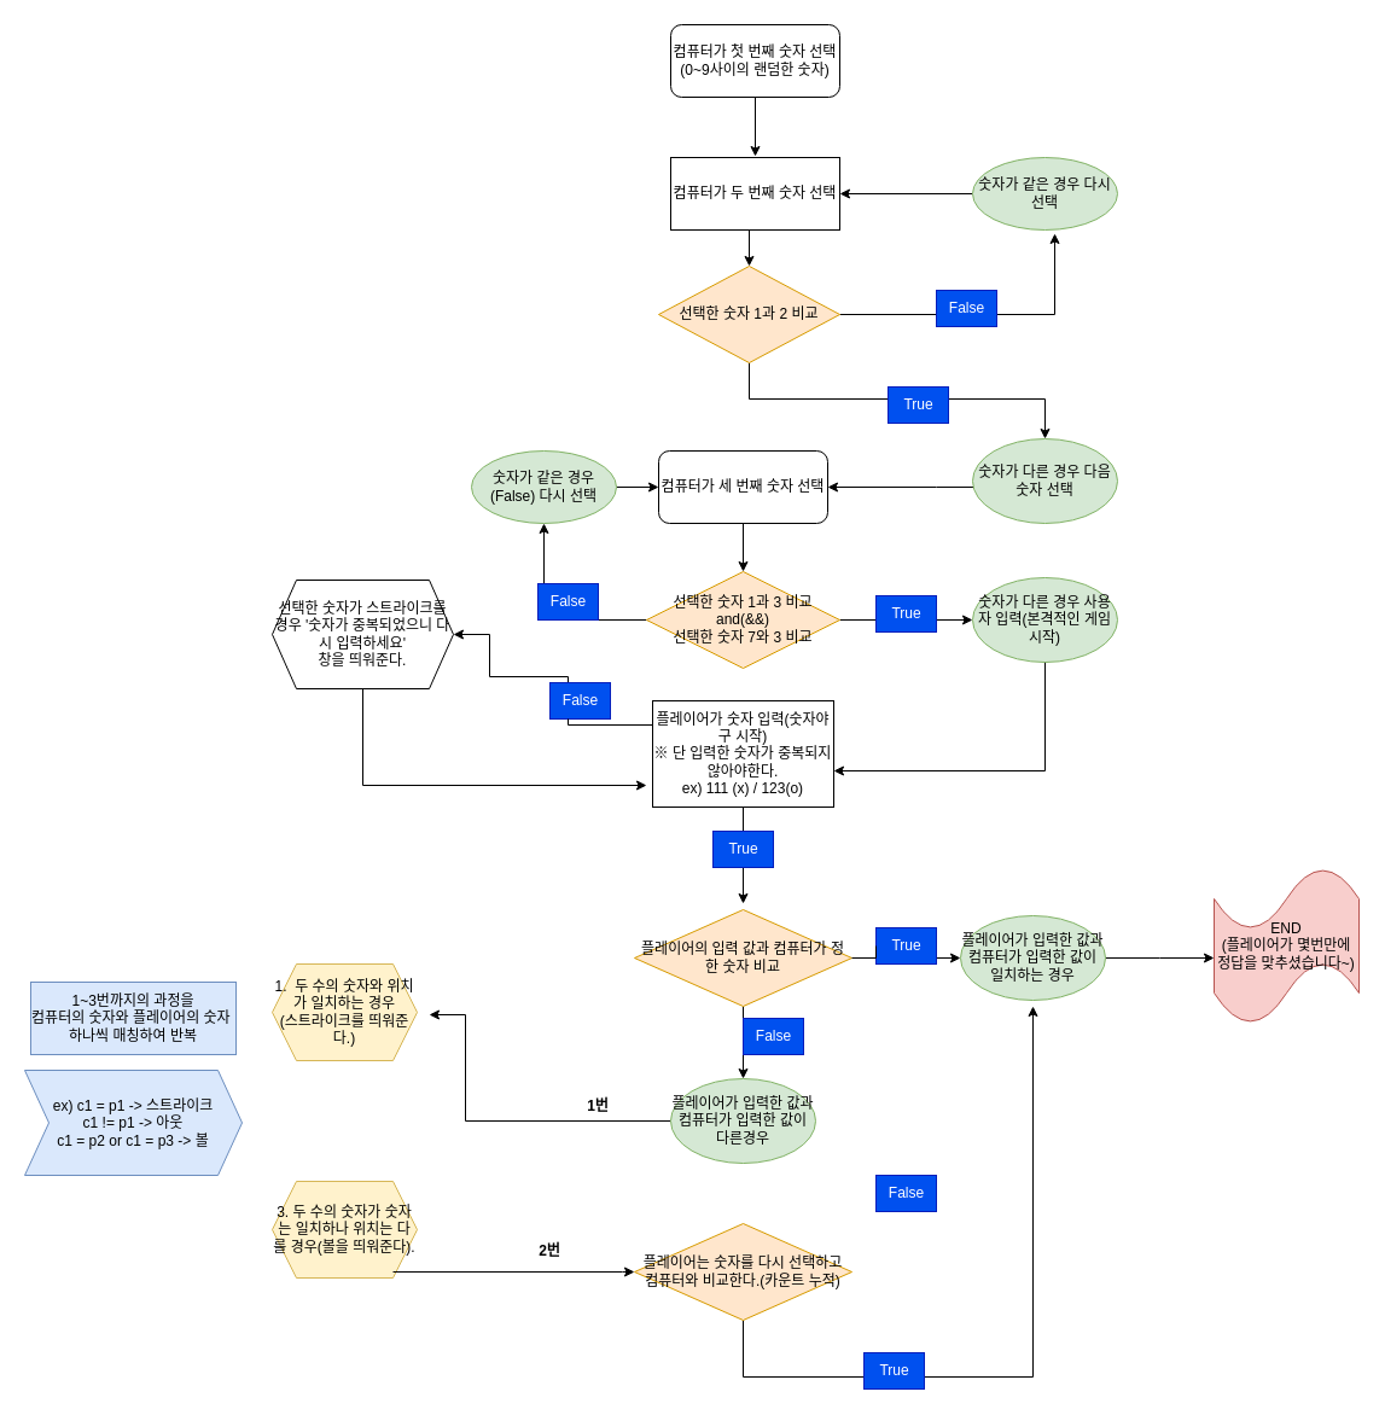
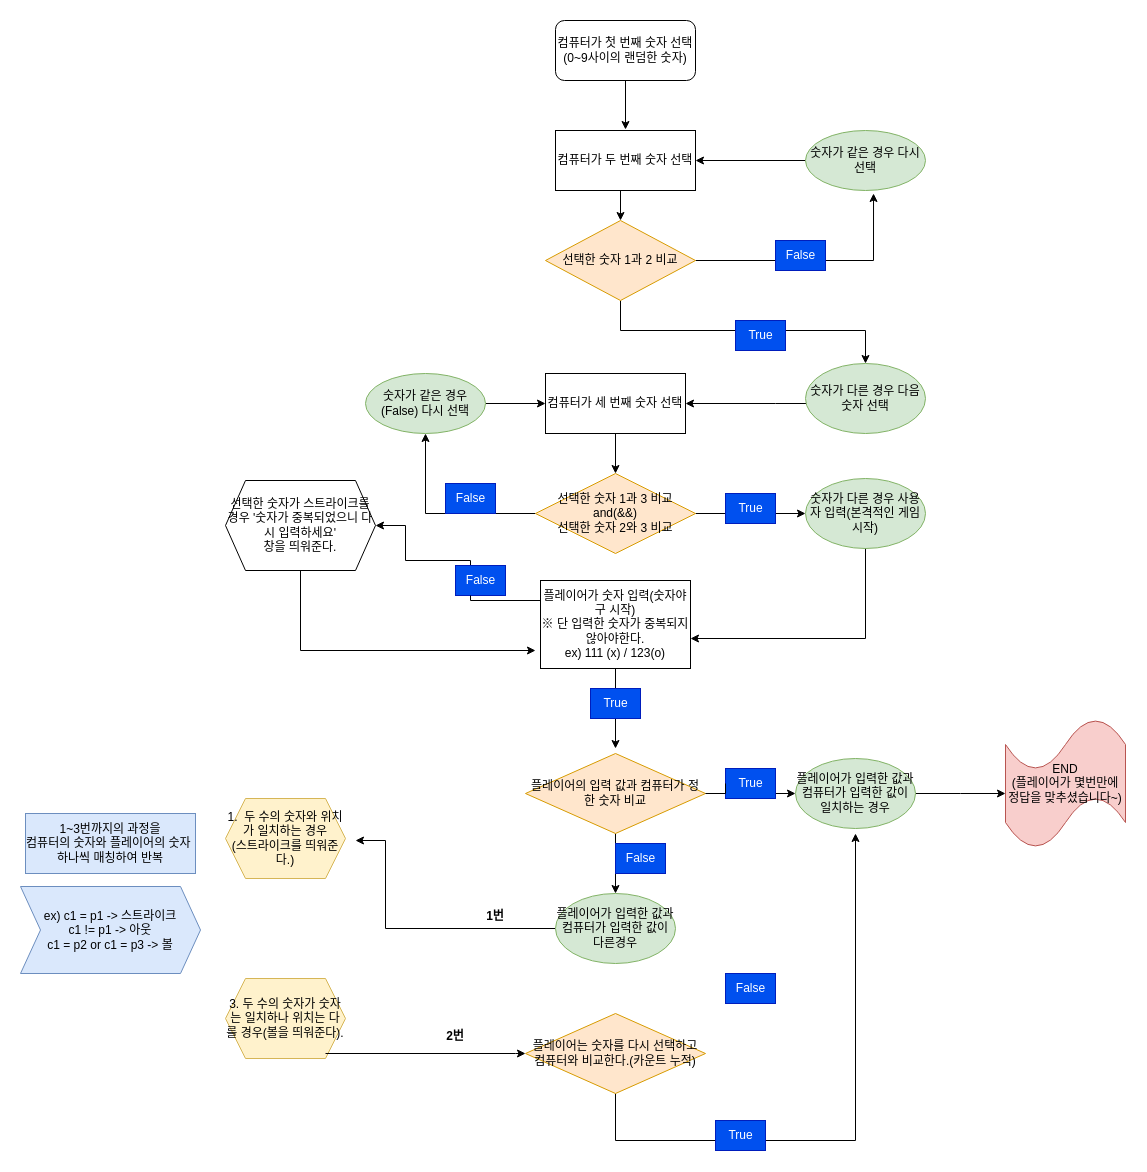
  <mxCell id="0" />
  <mxCell id="1" parent="0" />
  <mxCell id="2" value="" style="edgeStyle=orthogonalEdgeStyle;rounded=0;orthogonalLoop=1;jettySize=auto;html=1;exitX=0.5;exitY=1;exitDx=0;exitDy=0;" edge="1" parent="1" source="3"><mxGeometry relative="1" as="geometry"><mxPoint x="625" y="89" as="sourcePoint" /><mxPoint x="625" y="129" as="targetPoint" /></mxGeometry></mxCell>
  <mxCell id="3" value="컴퓨터가 첫 번째 숫자 선택(0~9사이의 랜덤한 숫자)" style="whiteSpace=wrap;html=1;rounded=1;" vertex="1" parent="1"><mxGeometry x="555" y="20" width="140" height="60" as="geometry" /></mxCell>
  <mxCell id="4" value="" style="edgeStyle=orthogonalEdgeStyle;rounded=0;orthogonalLoop=1;jettySize=auto;html=1;" edge="1" parent="1"><mxGeometry relative="1" as="geometry"><mxPoint x="625" y="190" as="sourcePoint" /><mxPoint x="620" y="220" as="targetPoint" /></mxGeometry></mxCell>
  <mxCell id="5" value="컴퓨터가 두 번째 숫자 선택" style="whiteSpace=wrap;html=1;rounded=0;" vertex="1" parent="1"><mxGeometry x="555" y="130" width="140" height="60" as="geometry" /></mxCell>
  <mxCell id="6" value="" style="edgeStyle=orthogonalEdgeStyle;rounded=0;orthogonalLoop=1;jettySize=auto;html=1;entryX=0.567;entryY=1.05;entryDx=0;entryDy=0;entryPerimeter=0;" edge="1" parent="1" source="8" target="10"><mxGeometry relative="1" as="geometry"><mxPoint x="805" y="260" as="targetPoint" /></mxGeometry></mxCell>
  <mxCell id="7" value="" style="edgeStyle=orthogonalEdgeStyle;rounded=0;orthogonalLoop=1;jettySize=auto;html=1;" edge="1" parent="1" source="8" target="12"><mxGeometry relative="1" as="geometry"><mxPoint x="675" y="360" as="targetPoint" /><Array as="points"><mxPoint x="620" y="330" /><mxPoint x="865" y="330" /></Array></mxGeometry></mxCell>
  <mxCell id="8" value="선택한 숫자 1과 2 비교" style="rhombus;whiteSpace=wrap;html=1;rounded=0;fillColor=#ffe6cc;strokeColor=#d79b00;" vertex="1" parent="1"><mxGeometry x="545" y="220" width="150" height="80" as="geometry" /></mxCell>
  <mxCell id="9" value="" style="edgeStyle=orthogonalEdgeStyle;rounded=0;orthogonalLoop=1;jettySize=auto;html=1;" edge="1" parent="1" source="10" target="5"><mxGeometry relative="1" as="geometry" /></mxCell>
  <mxCell id="10" value="숫자가 같은 경우 다시 선택" style="ellipse;whiteSpace=wrap;html=1;rounded=0;fillColor=#d5e8d4;strokeColor=#82b366;" vertex="1" parent="1"><mxGeometry x="805" y="130" width="120" height="60" as="geometry" /></mxCell>
  <mxCell id="11" value="" style="edgeStyle=orthogonalEdgeStyle;rounded=0;orthogonalLoop=1;jettySize=auto;html=1;" edge="1" parent="1" source="12" target="14"><mxGeometry relative="1" as="geometry"><Array as="points"><mxPoint x="775" y="403" /><mxPoint x="775" y="403" /></Array></mxGeometry></mxCell>
  <mxCell id="12" value="숫자가 다른 경우 다음 숫자 선택" style="ellipse;whiteSpace=wrap;html=1;rounded=0;fillColor=#d5e8d4;strokeColor=#82b366;" vertex="1" parent="1"><mxGeometry x="805" y="363" width="120" height="70" as="geometry" /></mxCell>
  <mxCell id="13" value="" style="edgeStyle=orthogonalEdgeStyle;rounded=0;orthogonalLoop=1;jettySize=auto;html=1;" edge="1" parent="1" source="14" target="17"><mxGeometry relative="1" as="geometry" /></mxCell>
- <mxCell id="14" value="컴퓨터가 세 번째 숫자 선택" style="whiteSpace=wrap;html=1;rounded=1;" vertex="1" parent="1"><mxGeometry x="545" y="373" width="140" height="60" as="geometry" /></mxCell>
+ <mxCell id="14" value="컴퓨터가 세 번째 숫자 선택" style="whiteSpace=wrap;html=1;rounded=0;" vertex="1" parent="1"><mxGeometry x="545" y="373" width="140" height="60" as="geometry" /></mxCell>
  <mxCell id="15" value="" style="edgeStyle=orthogonalEdgeStyle;rounded=0;orthogonalLoop=1;jettySize=auto;html=1;entryX=0.5;entryY=1;entryDx=0;entryDy=0;" edge="1" parent="1" source="17" target="19"><mxGeometry relative="1" as="geometry"><mxPoint x="415" y="513" as="targetPoint" /></mxGeometry></mxCell>
  <mxCell id="16" value="" style="edgeStyle=orthogonalEdgeStyle;rounded=0;orthogonalLoop=1;jettySize=auto;html=1;" edge="1" parent="1" source="17" target="21"><mxGeometry relative="1" as="geometry" /></mxCell>
- <mxCell id="17" value="선택한 숫자 1과 3 비교&lt;br&gt;and(&amp;amp;&amp;amp;)&lt;br&gt;선택한 숫자 7와 3 비교" style="rhombus;whiteSpace=wrap;html=1;rounded=0;fillColor=#ffe6cc;strokeColor=#d79b00;" vertex="1" parent="1"><mxGeometry x="535" y="473" width="160" height="80" as="geometry" /></mxCell>
+ <mxCell id="17" value="선택한 숫자 1과 3 비교&lt;br&gt;and(&amp;amp;&amp;amp;)&lt;br&gt;선택한 숫자 2와 3 비교" style="rhombus;whiteSpace=wrap;html=1;rounded=0;fillColor=#ffe6cc;strokeColor=#d79b00;" vertex="1" parent="1"><mxGeometry x="535" y="473" width="160" height="80" as="geometry" /></mxCell>
  <mxCell id="18" value="" style="edgeStyle=orthogonalEdgeStyle;rounded=0;orthogonalLoop=1;jettySize=auto;html=1;" edge="1" parent="1" source="19" target="14"><mxGeometry relative="1" as="geometry" /></mxCell>
- <mxCell id="19" value="숫자가 같은 경우(False) 다시 선택" style="ellipse;whiteSpace=wrap;html=1;rounded=0;fillColor=#d5e8d4;strokeColor=#82b366;" vertex="1" parent="1"><mxGeometry x="390" y="373" width="120" height="60" as="geometry" /></mxCell>
+ <mxCell id="19" value="숫자가 같은 경우(False) 다시 선택" style="ellipse;whiteSpace=wrap;html=1;rounded=0;fillColor=#d5e8d4;strokeColor=#82b366;" vertex="1" parent="1"><mxGeometry x="365" y="373" width="120" height="60" as="geometry" /></mxCell>
  <mxCell id="20" value="" style="edgeStyle=orthogonalEdgeStyle;rounded=0;orthogonalLoop=1;jettySize=auto;html=1;" edge="1" parent="1"><mxGeometry relative="1" as="geometry"><mxPoint x="885" y="543" as="sourcePoint" /><mxPoint x="690" y="638" as="targetPoint" /><Array as="points"><mxPoint x="865" y="543" /><mxPoint x="865" y="638" /></Array></mxGeometry></mxCell>
  <mxCell id="21" value="숫자가 다른 경우 사용자 입력(본격적인 게임 시작)" style="ellipse;whiteSpace=wrap;html=1;rounded=0;fillColor=#d5e8d4;strokeColor=#82b366;" vertex="1" parent="1"><mxGeometry x="805" y="478" width="120" height="70" as="geometry" /></mxCell>
  <mxCell id="22" value="" style="edgeStyle=orthogonalEdgeStyle;rounded=0;orthogonalLoop=1;jettySize=auto;html=1;" edge="1" parent="1" source="24"><mxGeometry relative="1" as="geometry"><mxPoint x="615" y="748" as="targetPoint" /></mxGeometry></mxCell>
  <mxCell id="23" value="" style="edgeStyle=orthogonalEdgeStyle;rounded=0;orthogonalLoop=1;jettySize=auto;html=1;startArrow=none;" edge="1" parent="1" source="53" target="52"><mxGeometry relative="1" as="geometry"><mxPoint x="385" y="624" as="targetPoint" /><Array as="points"><mxPoint x="470" y="560" /><mxPoint x="405" y="560" /><mxPoint x="405" y="525" /></Array></mxGeometry></mxCell>
  <mxCell id="24" value="플레이어가 숫자 입력(숫자야구 시작)&lt;br&gt;※ 단 입력한 숫자가 중복되지 않아야한다.&lt;br&gt;ex) 111 (x) / 123(o)" style="whiteSpace=wrap;html=1;rounded=0;" vertex="1" parent="1"><mxGeometry x="540" y="580" width="150" height="88" as="geometry" /></mxCell>
  <mxCell id="25" value="" style="edgeStyle=orthogonalEdgeStyle;rounded=0;orthogonalLoop=1;jettySize=auto;html=1;startArrow=none;" edge="1" parent="1" source="47"><mxGeometry relative="1" as="geometry"><mxPoint x="795" y="793" as="targetPoint" /><Array as="points"><mxPoint x="775" y="793" /><mxPoint x="775" y="793" /></Array></mxGeometry></mxCell>
  <mxCell id="26" value="" style="edgeStyle=orthogonalEdgeStyle;rounded=0;orthogonalLoop=1;jettySize=auto;html=1;" edge="1" parent="1" source="27" target="32"><mxGeometry relative="1" as="geometry" /></mxCell>
  <mxCell id="27" value="플레이어의 입력 값과 컴퓨터가 정한 숫자 비교" style="rhombus;whiteSpace=wrap;html=1;fillColor=#ffe6cc;strokeColor=#d79b00;" vertex="1" parent="1"><mxGeometry x="525" y="753" width="180" height="80" as="geometry" /></mxCell>
  <mxCell id="28" value="" style="edgeStyle=orthogonalEdgeStyle;rounded=0;orthogonalLoop=1;jettySize=auto;html=1;" edge="1" parent="1" source="29"><mxGeometry relative="1" as="geometry"><mxPoint x="1005" y="793" as="targetPoint" /></mxGeometry></mxCell>
  <mxCell id="29" value="플레이어가 입력한 값과&lt;br&gt;컴퓨터가 입력한 값이&lt;br&gt;일치하는 경우" style="ellipse;whiteSpace=wrap;html=1;rounded=0;fillColor=#d5e8d4;strokeColor=#82b366;" vertex="1" parent="1"><mxGeometry x="795" y="758" width="120" height="70" as="geometry" /></mxCell>
  <mxCell id="30" value="END&lt;br&gt;(플레이어가 몇번만에 정답을 맞추셨습니다~)" style="shape=tape;whiteSpace=wrap;html=1;fillColor=#f8cecc;strokeColor=#b85450;rounded=0;" vertex="1" parent="1"><mxGeometry x="1005" y="718" width="120" height="130" as="geometry" /></mxCell>
  <mxCell id="31" value="" style="edgeStyle=orthogonalEdgeStyle;rounded=0;orthogonalLoop=1;jettySize=auto;html=1;" edge="1" parent="1" source="32"><mxGeometry relative="1" as="geometry"><mxPoint x="355" y="840" as="targetPoint" /><Array as="points"><mxPoint x="385" y="928" /><mxPoint x="385" y="840" /></Array></mxGeometry></mxCell>
  <mxCell id="32" value="플레이어가 입력한 값과&lt;br&gt;컴퓨터가 입력한 값이&lt;br&gt;다른경우" style="ellipse;whiteSpace=wrap;html=1;rounded=0;fillColor=#d5e8d4;strokeColor=#82b366;" vertex="1" parent="1"><mxGeometry x="555" y="893" width="120" height="70" as="geometry" /></mxCell>
  <mxCell id="33" value="" style="edgeStyle=orthogonalEdgeStyle;rounded=0;orthogonalLoop=1;jettySize=auto;html=1;" edge="1" parent="1" source="34"><mxGeometry relative="1" as="geometry"><mxPoint x="855" y="833" as="targetPoint" /><Array as="points"><mxPoint x="615" y="1140" /><mxPoint x="855" y="1140" /></Array></mxGeometry></mxCell>
  <mxCell id="34" value="플레이어는 숫자를 다시 선택하고 컴퓨터와 비교한다.(카운트 누적)" style="rhombus;whiteSpace=wrap;html=1;fillColor=#ffe6cc;strokeColor=#d79b00;" vertex="1" parent="1"><mxGeometry x="525" y="1013" width="180" height="80" as="geometry" /></mxCell>
  <mxCell id="35" value="True" style="text;html=1;align=center;verticalAlign=middle;resizable=0;points=[];autosize=1;strokeColor=#001DBC;fillColor=#0050ef;fontColor=#ffffff;" vertex="1" parent="1"><mxGeometry x="725" y="493" width="50" height="30" as="geometry" /></mxCell>
  <mxCell id="36" value="True" style="text;html=1;align=center;verticalAlign=middle;resizable=0;points=[];autosize=1;strokeColor=#001DBC;fillColor=#0050ef;fontColor=#ffffff;" vertex="1" parent="1"><mxGeometry x="735" y="320" width="50" height="30" as="geometry" /></mxCell>
  <mxCell id="37" value="False" style="text;html=1;align=center;verticalAlign=middle;resizable=0;points=[];autosize=1;strokeColor=#001DBC;fillColor=#0050ef;fontColor=#ffffff;" vertex="1" parent="1"><mxGeometry x="775" y="240" width="50" height="30" as="geometry" /></mxCell>
  <mxCell id="38" value="False" style="text;html=1;align=center;verticalAlign=middle;resizable=0;points=[];autosize=1;strokeColor=#001DBC;fillColor=#0050ef;fontColor=#ffffff;" vertex="1" parent="1"><mxGeometry x="445" y="483" width="50" height="30" as="geometry" /></mxCell>
  <mxCell id="39" value="False" style="text;html=1;align=center;verticalAlign=middle;resizable=0;points=[];autosize=1;strokeColor=#001DBC;fillColor=#0050ef;fontColor=#ffffff;" vertex="1" parent="1"><mxGeometry x="615" y="843" width="50" height="30" as="geometry" /></mxCell>
  <mxCell id="40" value="" style="group;labelBackgroundColor=none;" vertex="1" connectable="0" parent="1"><mxGeometry x="225" y="798" width="120" height="260" as="geometry" /></mxCell>
  <mxCell id="41" value="1.&amp;nbsp; 두 수의 숫자와 위치가 일치하는 경우&lt;br&gt;(스트라이크를 띄워준다.)" style="shape=hexagon;perimeter=hexagonPerimeter2;whiteSpace=wrap;html=1;fixedSize=1;fillColor=#fff2cc;strokeColor=#d6b656;rounded=0;" vertex="1" parent="40"><mxGeometry width="120" height="80" as="geometry" /></mxCell>
  <mxCell id="42" value="3. 두 수의 숫자가 숫자는 일치하나 위치는 다를 경우(볼을 띄워준다)." style="shape=hexagon;perimeter=hexagonPerimeter2;whiteSpace=wrap;html=1;fixedSize=1;fillColor=#fff2cc;strokeColor=#d6b656;rounded=0;" vertex="1" parent="40"><mxGeometry y="180" width="120" height="80" as="geometry" /></mxCell>
  <mxCell id="43" value="" style="edgeStyle=orthogonalEdgeStyle;rounded=0;orthogonalLoop=1;jettySize=auto;html=1;" edge="1" parent="1"><mxGeometry relative="1" as="geometry"><mxPoint x="325" y="1053" as="sourcePoint" /><mxPoint x="525" y="1053" as="targetPoint" /><Array as="points"><mxPoint x="515" y="1053" /></Array></mxGeometry></mxCell>
  <mxCell id="44" value="1번" style="text;html=1;strokeColor=none;fillColor=none;align=center;verticalAlign=middle;whiteSpace=wrap;rounded=0;labelBackgroundColor=none;fontStyle=1" vertex="1" parent="1"><mxGeometry x="475" y="903" width="40" height="25" as="geometry" /></mxCell>
  <mxCell id="45" value="2번" style="text;html=1;strokeColor=none;fillColor=none;align=center;verticalAlign=middle;whiteSpace=wrap;rounded=0;labelBackgroundColor=none;fontStyle=1" vertex="1" parent="1"><mxGeometry x="435" y="1023" width="40" height="25" as="geometry" /></mxCell>
  <mxCell id="46" value="False" style="text;html=1;align=center;verticalAlign=middle;resizable=0;points=[];autosize=1;strokeColor=#001DBC;fillColor=#0050ef;fontColor=#ffffff;" vertex="1" parent="1"><mxGeometry x="725" y="973" width="50" height="30" as="geometry" /></mxCell>
  <mxCell id="47" value="True" style="text;html=1;align=center;verticalAlign=middle;resizable=0;points=[];autosize=1;strokeColor=#001DBC;fillColor=#0050ef;fontColor=#ffffff;" vertex="1" parent="1"><mxGeometry x="725" y="768" width="50" height="30" as="geometry" /></mxCell>
  <mxCell id="48" value="" style="edgeStyle=orthogonalEdgeStyle;rounded=0;orthogonalLoop=1;jettySize=auto;html=1;endArrow=none;" edge="1" parent="1" source="27" target="47"><mxGeometry relative="1" as="geometry"><mxPoint x="705" y="793" as="sourcePoint" /><mxPoint x="795" y="793" as="targetPoint" /><Array as="points" /></mxGeometry></mxCell>
  <mxCell id="49" value="True" style="text;html=1;align=center;verticalAlign=middle;resizable=0;points=[];autosize=1;strokeColor=#001DBC;fillColor=#0050ef;fontColor=#ffffff;" vertex="1" parent="1"><mxGeometry x="715" y="1120" width="50" height="30" as="geometry" /></mxCell>
  <mxCell id="50" value="True" style="text;html=1;align=center;verticalAlign=middle;resizable=0;points=[];autosize=1;strokeColor=#001DBC;fillColor=#0050ef;fontColor=#ffffff;" vertex="1" parent="1"><mxGeometry x="590" y="688" width="50" height="30" as="geometry" /></mxCell>
  <mxCell id="51" value="" style="edgeStyle=orthogonalEdgeStyle;rounded=0;orthogonalLoop=1;jettySize=auto;html=1;" edge="1" parent="1" source="52"><mxGeometry relative="1" as="geometry"><mxPoint x="535" y="650" as="targetPoint" /><Array as="points"><mxPoint x="300" y="650" /></Array></mxGeometry></mxCell>
  <mxCell id="52" value="선택한 숫자가 스트라이크를 경우 '숫자가 중복되었으니 다시 입력하세요'&lt;br&gt;창을 띄워준다." style="shape=hexagon;perimeter=hexagonPerimeter2;whiteSpace=wrap;html=1;fixedSize=1;labelBackgroundColor=none;" vertex="1" parent="1"><mxGeometry x="225" y="480" width="150" height="90" as="geometry" /></mxCell>
  <mxCell id="53" value="False" style="text;html=1;align=center;verticalAlign=middle;resizable=0;points=[];autosize=1;strokeColor=#001DBC;fillColor=#0050ef;fontColor=#ffffff;" vertex="1" parent="1"><mxGeometry x="455" y="565" width="50" height="30" as="geometry" /></mxCell>
  <mxCell id="54" value="" style="edgeStyle=orthogonalEdgeStyle;rounded=0;orthogonalLoop=1;jettySize=auto;html=1;endArrow=none;" edge="1" parent="1" source="24" target="53"><mxGeometry relative="1" as="geometry"><mxPoint x="540" y="624" as="sourcePoint" /><mxPoint x="385" y="624" as="targetPoint" /><Array as="points"><mxPoint x="470" y="600" /></Array></mxGeometry></mxCell>
  <mxCell id="55" value="1~3번까지의 과정을&lt;br&gt;컴퓨터의 숫자와 플레이어의 숫자&amp;nbsp; 하나씩 매칭하여 반복" style="rounded=0;whiteSpace=wrap;html=1;labelBackgroundColor=none;fillColor=#dae8fc;strokeColor=#6c8ebf;" vertex="1" parent="1"><mxGeometry x="25" y="813" width="170" height="60" as="geometry" /></mxCell>
  <mxCell id="56" value="&lt;div&gt;ex) c1 = p1 -&amp;gt; 스트라이크&lt;/div&gt;&lt;div&gt;c1 != p1 -&amp;gt; 아웃&lt;/div&gt;&lt;div&gt;c1 = p2 or c1 = p3 -&amp;gt; 볼&lt;/div&gt;" style="shape=step;perimeter=stepPerimeter;whiteSpace=wrap;html=1;fixedSize=1;labelBackgroundColor=none;labelBorderColor=none;fillColor=#dae8fc;strokeColor=#6c8ebf;" vertex="1" parent="1"><mxGeometry x="20" y="886" width="180" height="87" as="geometry" /></mxCell>
